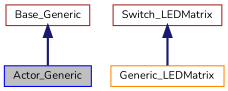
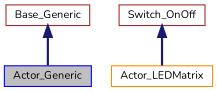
  digraph {
    fontname=Nunito
    node [color=brown fillcolor=white fontname=Nunito fontsize=10 shape=record style=filled]
    edge [color=midnightblue dir=back fontname=Nunito fontsize=10 labelfontname=Helvetica labelfontsize=10 style=bold]
    n1 [color=blue fillcolor=grey75 fontcolor=black height=0.2 label=Actor_Generic width=0.4]
-   n2 [height=0.2 label=Switch_LEDMatrix width=0.4]
-   n3 [color=darkorange height=0.2 label=Generic_LEDMatrix width=0.4]
+   n2 [height=0.2 label=Switch_OnOff width=0.4]
+   n3 [color=darkorange height=0.2 label=Actor_LEDMatrix width=0.4]
    n4 [height=0.2 label=Base_Generic width=0.4]
    n2 -> n3
    n4 -> n1
  }
